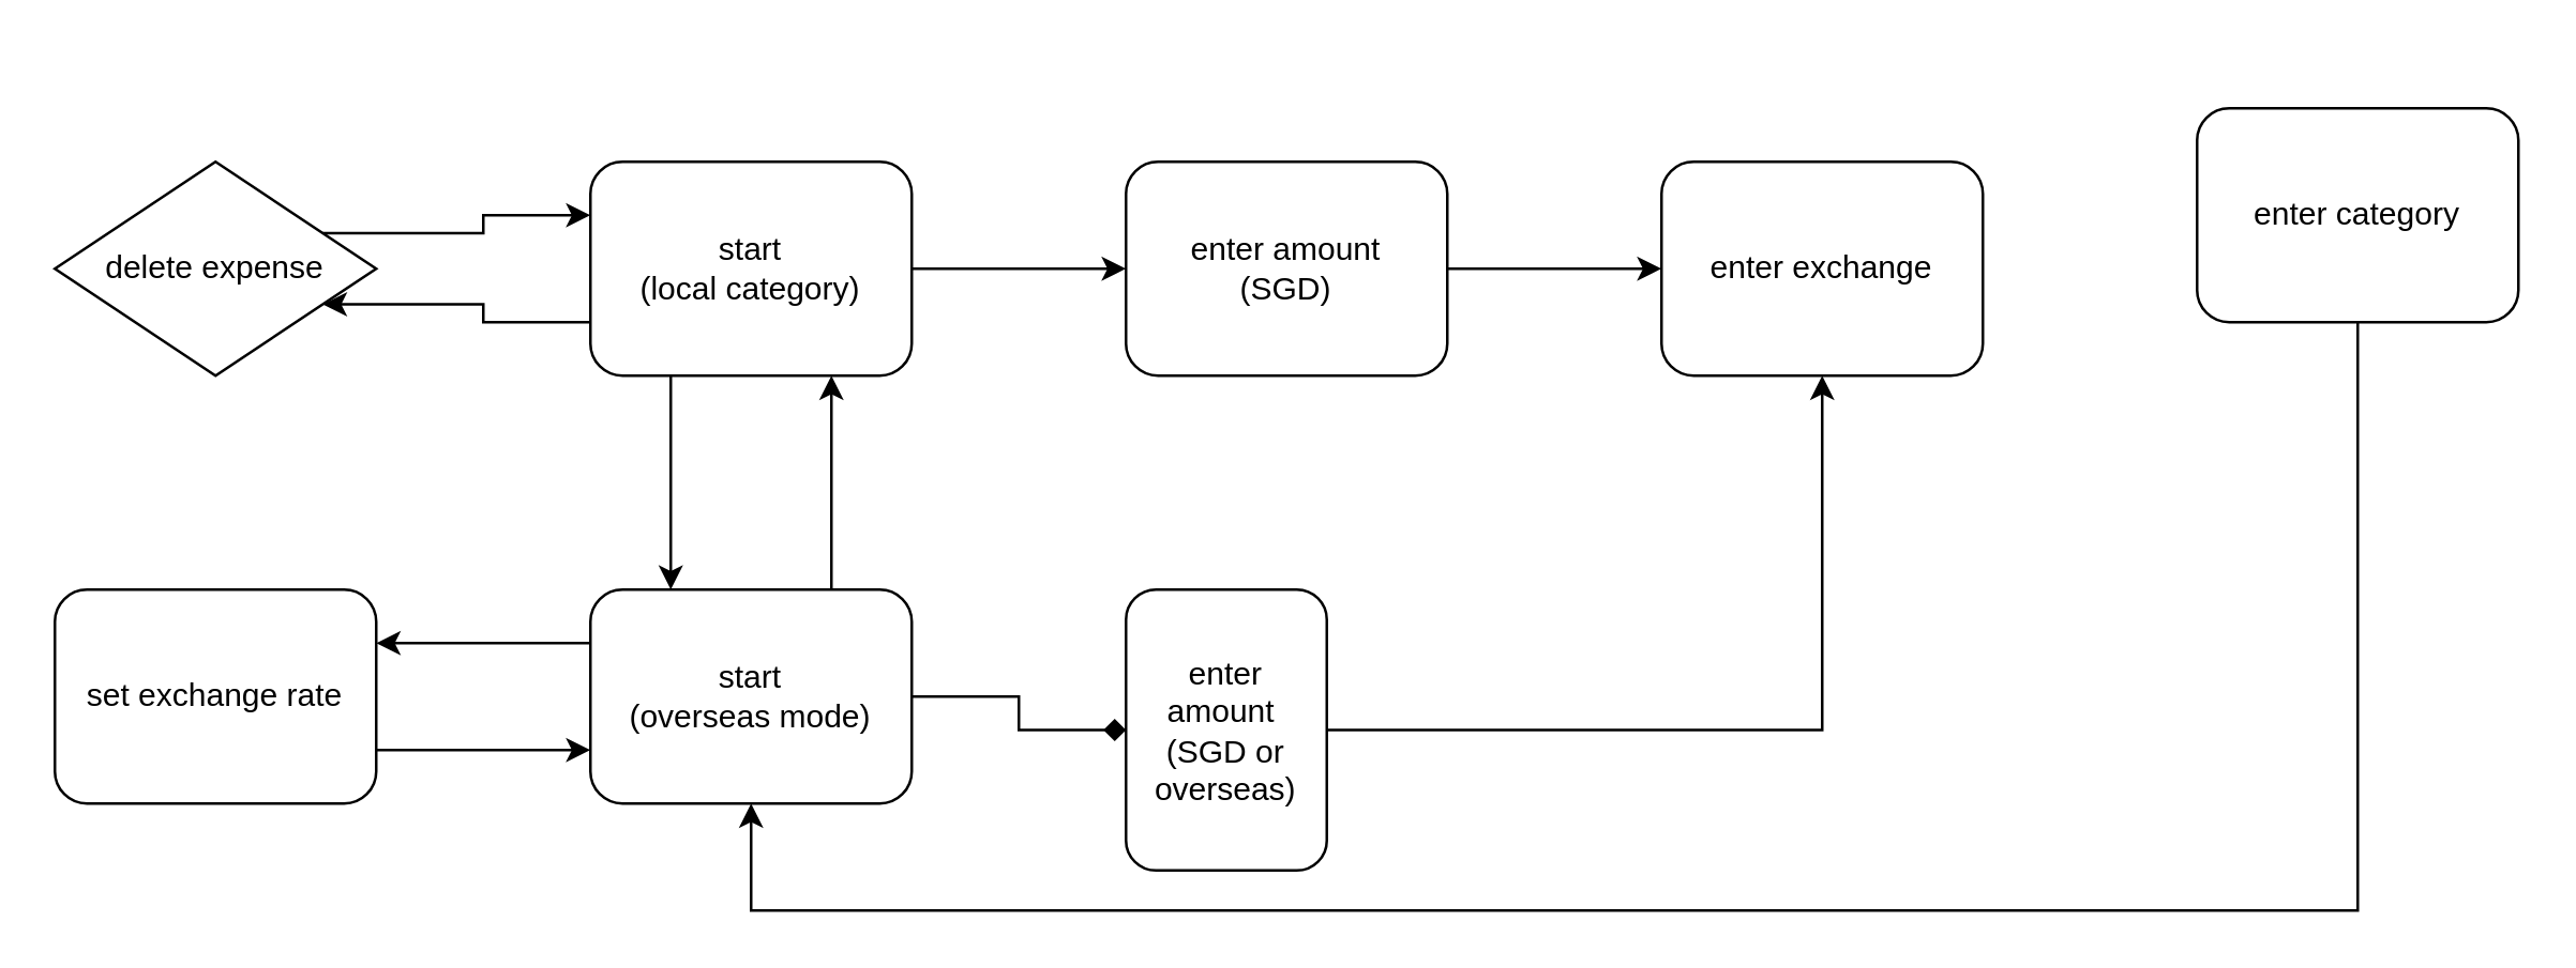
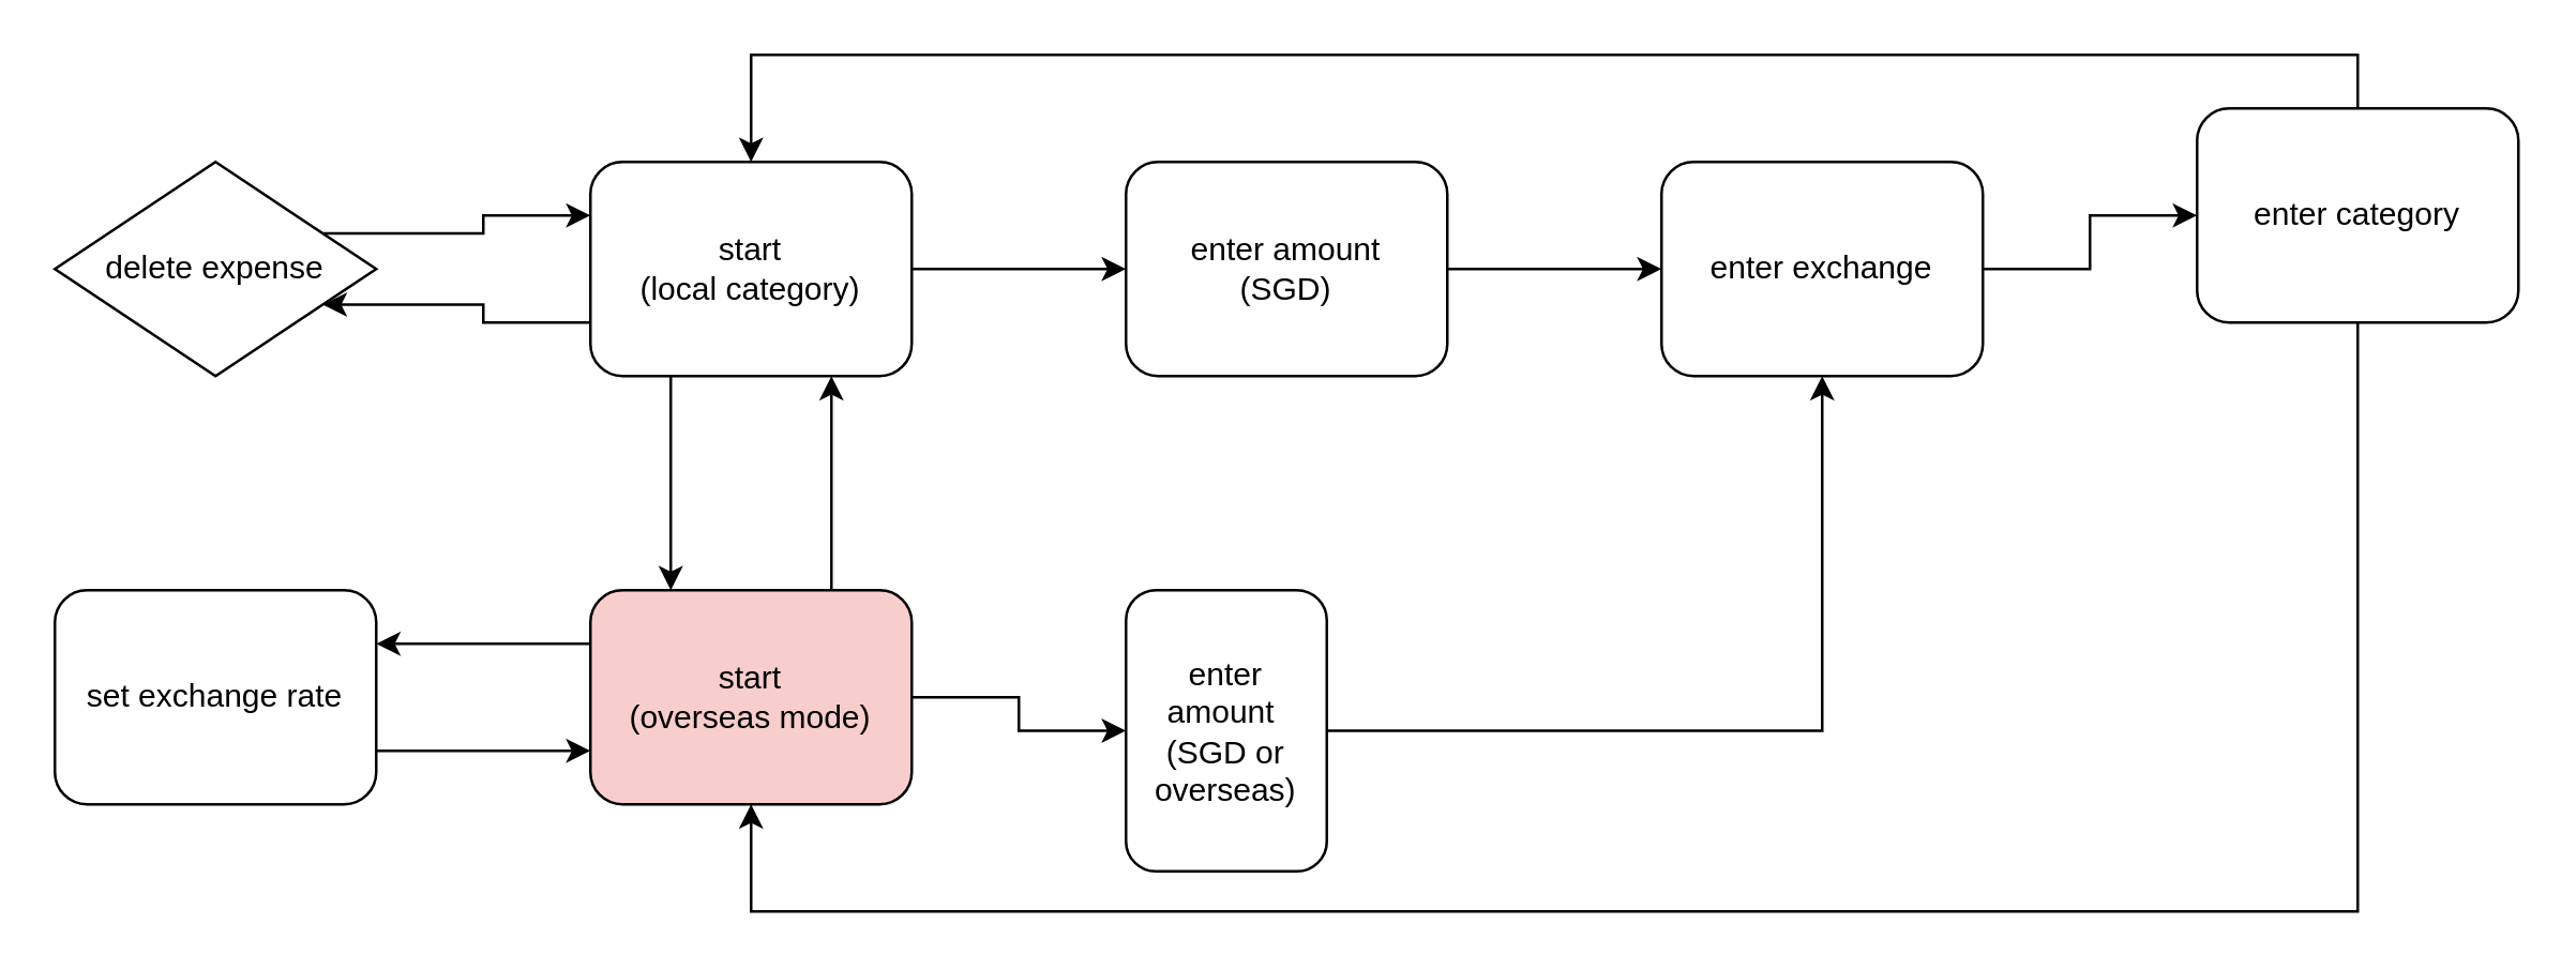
  <mxCell id="0" />
  <mxCell id="1" parent="0" />
  <mxCell id="2" value="" style="edgeStyle=orthogonalEdgeStyle;rounded=0;orthogonalLoop=1;jettySize=auto;html=1;" parent="1" source="5" target="7" edge="1"><mxGeometry relative="1" as="geometry" /></mxCell>
  <mxCell id="3" style="edgeStyle=orthogonalEdgeStyle;rounded=0;orthogonalLoop=1;jettySize=auto;html=1;exitX=0.25;exitY=1;exitDx=0;exitDy=0;entryX=0.25;entryY=0;entryDx=0;entryDy=0;" parent="1" source="5" target="16" edge="1"><mxGeometry relative="1" as="geometry" /></mxCell>
  <mxCell id="4" style="edgeStyle=orthogonalEdgeStyle;rounded=0;orthogonalLoop=1;jettySize=auto;html=1;exitX=0;exitY=0.75;exitDx=0;exitDy=0;entryX=1;entryY=0.75;entryDx=0;entryDy=0;" parent="1" source="5" target="18" edge="1"><mxGeometry relative="1" as="geometry" /></mxCell>
  <mxCell id="5" value="start &lt;br&gt;(local category)" style="rounded=1;whiteSpace=wrap;html=1;" parent="1" vertex="1"><mxGeometry x="220" y="60" width="120" height="80" as="geometry" /></mxCell>
  <mxCell id="6" value="" style="edgeStyle=orthogonalEdgeStyle;rounded=0;orthogonalLoop=1;jettySize=auto;html=1;" parent="1" source="7" target="9" edge="1"><mxGeometry relative="1" as="geometry" /></mxCell>
  <mxCell id="7" value="enter amount&lt;br&gt;(SGD)" style="rounded=1;whiteSpace=wrap;html=1;" parent="1" vertex="1"><mxGeometry x="420" y="60" width="120" height="80" as="geometry" /></mxCell>
+ <mxCell id="8" value="" style="edgeStyle=orthogonalEdgeStyle;rounded=0;orthogonalLoop=1;jettySize=auto;html=1;" parent="1" source="9" target="12" edge="1"><mxGeometry relative="1" as="geometry" /></mxCell>
  <mxCell id="9" value="enter exchange" style="rounded=1;whiteSpace=wrap;html=1;" parent="1" vertex="1"><mxGeometry x="620" y="60" width="120" height="80" as="geometry" /></mxCell>
+ <mxCell id="10" style="edgeStyle=orthogonalEdgeStyle;rounded=0;orthogonalLoop=1;jettySize=auto;html=1;exitX=0.5;exitY=0;exitDx=0;exitDy=0;entryX=0.5;entryY=0;entryDx=0;entryDy=0;" parent="1" source="12" target="5" edge="1"><mxGeometry relative="1" as="geometry"><Array as="points"><mxPoint x="880" y="20" /><mxPoint x="280" y="20" /></Array></mxGeometry></mxCell>
  <mxCell id="11" style="edgeStyle=orthogonalEdgeStyle;rounded=0;orthogonalLoop=1;jettySize=auto;html=1;exitX=0.5;exitY=1;exitDx=0;exitDy=0;entryX=0.5;entryY=1;entryDx=0;entryDy=0;" parent="1" source="12" target="16" edge="1"><mxGeometry relative="1" as="geometry"><Array as="points"><mxPoint x="880" y="340" /><mxPoint x="280" y="340" /></Array></mxGeometry></mxCell>
  <mxCell id="12" value="enter category" style="rounded=1;whiteSpace=wrap;html=1;" parent="1" vertex="1"><mxGeometry x="820" y="40" width="120" height="80" as="geometry" /></mxCell>
  <mxCell id="13" style="edgeStyle=orthogonalEdgeStyle;rounded=0;orthogonalLoop=1;jettySize=auto;html=1;exitX=0.75;exitY=0;exitDx=0;exitDy=0;entryX=0.75;entryY=1;entryDx=0;entryDy=0;" parent="1" source="16" target="5" edge="1"><mxGeometry relative="1" as="geometry" /></mxCell>
- <mxCell id="14" value="" style="edgeStyle=orthogonalEdgeStyle;rounded=0;orthogonalLoop=1;jettySize=auto;html=1;endArrow=diamond;" parent="1" source="16" target="20" edge="1"><mxGeometry relative="1" as="geometry" /></mxCell>
+ <mxCell id="14" value="" style="edgeStyle=orthogonalEdgeStyle;rounded=0;orthogonalLoop=1;jettySize=auto;html=1;" parent="1" source="16" target="20" edge="1"><mxGeometry relative="1" as="geometry" /></mxCell>
  <mxCell id="15" style="edgeStyle=orthogonalEdgeStyle;rounded=0;orthogonalLoop=1;jettySize=auto;html=1;exitX=0;exitY=0.25;exitDx=0;exitDy=0;entryX=1;entryY=0.25;entryDx=0;entryDy=0;" parent="1" source="16" target="22" edge="1"><mxGeometry relative="1" as="geometry" /></mxCell>
- <mxCell id="16" value="start &lt;br&gt;(overseas mode)" style="rounded=1;whiteSpace=wrap;html=1;" parent="1" vertex="1"><mxGeometry x="220" y="220" width="120" height="80" as="geometry" /></mxCell>
+ <mxCell id="16" value="start &lt;br&gt;(overseas mode)" style="rounded=1;whiteSpace=wrap;html=1;fillColor=#f8cecc;" parent="1" vertex="1"><mxGeometry x="220" y="220" width="120" height="80" as="geometry" /></mxCell>
  <mxCell id="17" style="edgeStyle=orthogonalEdgeStyle;rounded=0;orthogonalLoop=1;jettySize=auto;html=1;exitX=1;exitY=0.25;exitDx=0;exitDy=0;entryX=0;entryY=0.25;entryDx=0;entryDy=0;" parent="1" source="18" target="5" edge="1"><mxGeometry relative="1" as="geometry" /></mxCell>
  <mxCell id="18" value="delete expense" style="rhombus;whiteSpace=wrap;html=1;" parent="1" vertex="1"><mxGeometry x="20" y="60" width="120" height="80" as="geometry" /></mxCell>
  <mxCell id="19" style="edgeStyle=orthogonalEdgeStyle;rounded=0;orthogonalLoop=1;jettySize=auto;html=1;exitX=1;exitY=0.5;exitDx=0;exitDy=0;entryX=0.5;entryY=1;entryDx=0;entryDy=0;" parent="1" source="20" target="9" edge="1"><mxGeometry relative="1" as="geometry" /></mxCell>
  <mxCell id="20" value="enter amount&amp;nbsp;&lt;br style=&quot;border-color: var(--border-color);&quot;&gt;(SGD or overseas)" style="rounded=1;whiteSpace=wrap;html=1;" parent="1" vertex="1"><mxGeometry x="420" y="220" width="75" height="105" as="geometry" /></mxCell>
  <mxCell id="21" style="edgeStyle=orthogonalEdgeStyle;rounded=0;orthogonalLoop=1;jettySize=auto;html=1;exitX=1;exitY=0.75;exitDx=0;exitDy=0;entryX=0;entryY=0.75;entryDx=0;entryDy=0;" parent="1" source="22" target="16" edge="1"><mxGeometry relative="1" as="geometry" /></mxCell>
  <mxCell id="22" value="set exchange rate" style="rounded=1;whiteSpace=wrap;html=1;" parent="1" vertex="1"><mxGeometry x="20" y="220" width="120" height="80" as="geometry" /></mxCell>
